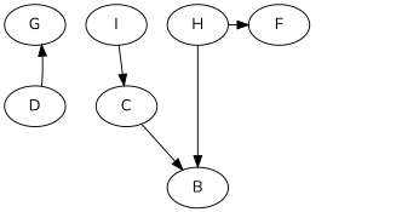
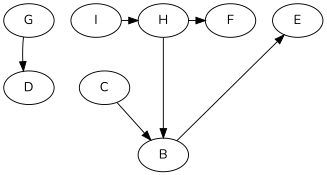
  digraph {
    fontname=Nunito
    node [fontname=Nunito]
    edge [fontname=Nunito]
    G
    I
    F
    H
+   E
    C
    B
    D
    subgraph sub_1 {
      rank=same
      G
      I
      F
      H
+     E
    }
-   I -> C
+   I -> H
    H -> F
    H -> B
    C -> B
-   D -> G
+   B -> E
+   G -> D
  }
